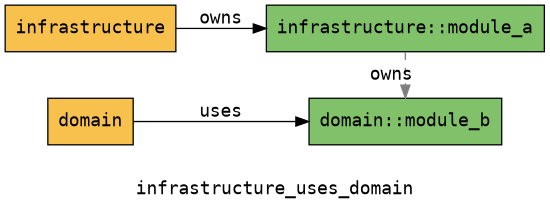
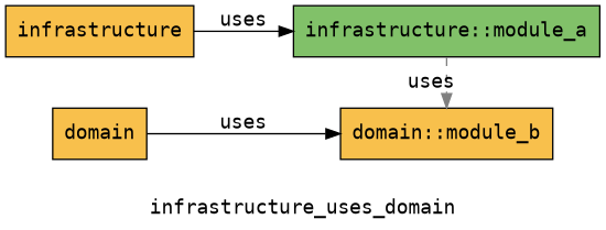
  digraph {
    fontname="DejaVu Sans Mono"
    label=infrastructure_uses_domain
    rankdir=LR
    node [fillcolor="#f8c04c" fontname="DejaVu Sans Mono" shape=box style=filled]
    edge [color="#000000" constraint=true fontname="DejaVu Sans Mono" style=solid]
    n1 [label=infrastructure]
    n2 [fillcolor="#81c169" label="infrastructure::module_a"]
-   n3 [fillcolor="#81c169" label="domain::module_b"]
+   n3 [label="domain::module_b"]
    n4 [label=domain]
-   n1 -> n2 [label=owns]
-   n2 -> n3 [color="#7f7f7f" constraint=false label=owns style=dashed]
+   n1 -> n2 [label=uses]
+   n2 -> n3 [color="#7f7f7f" constraint=false label=uses style=dashed]
    n4 -> n3 [label=uses]
  }
